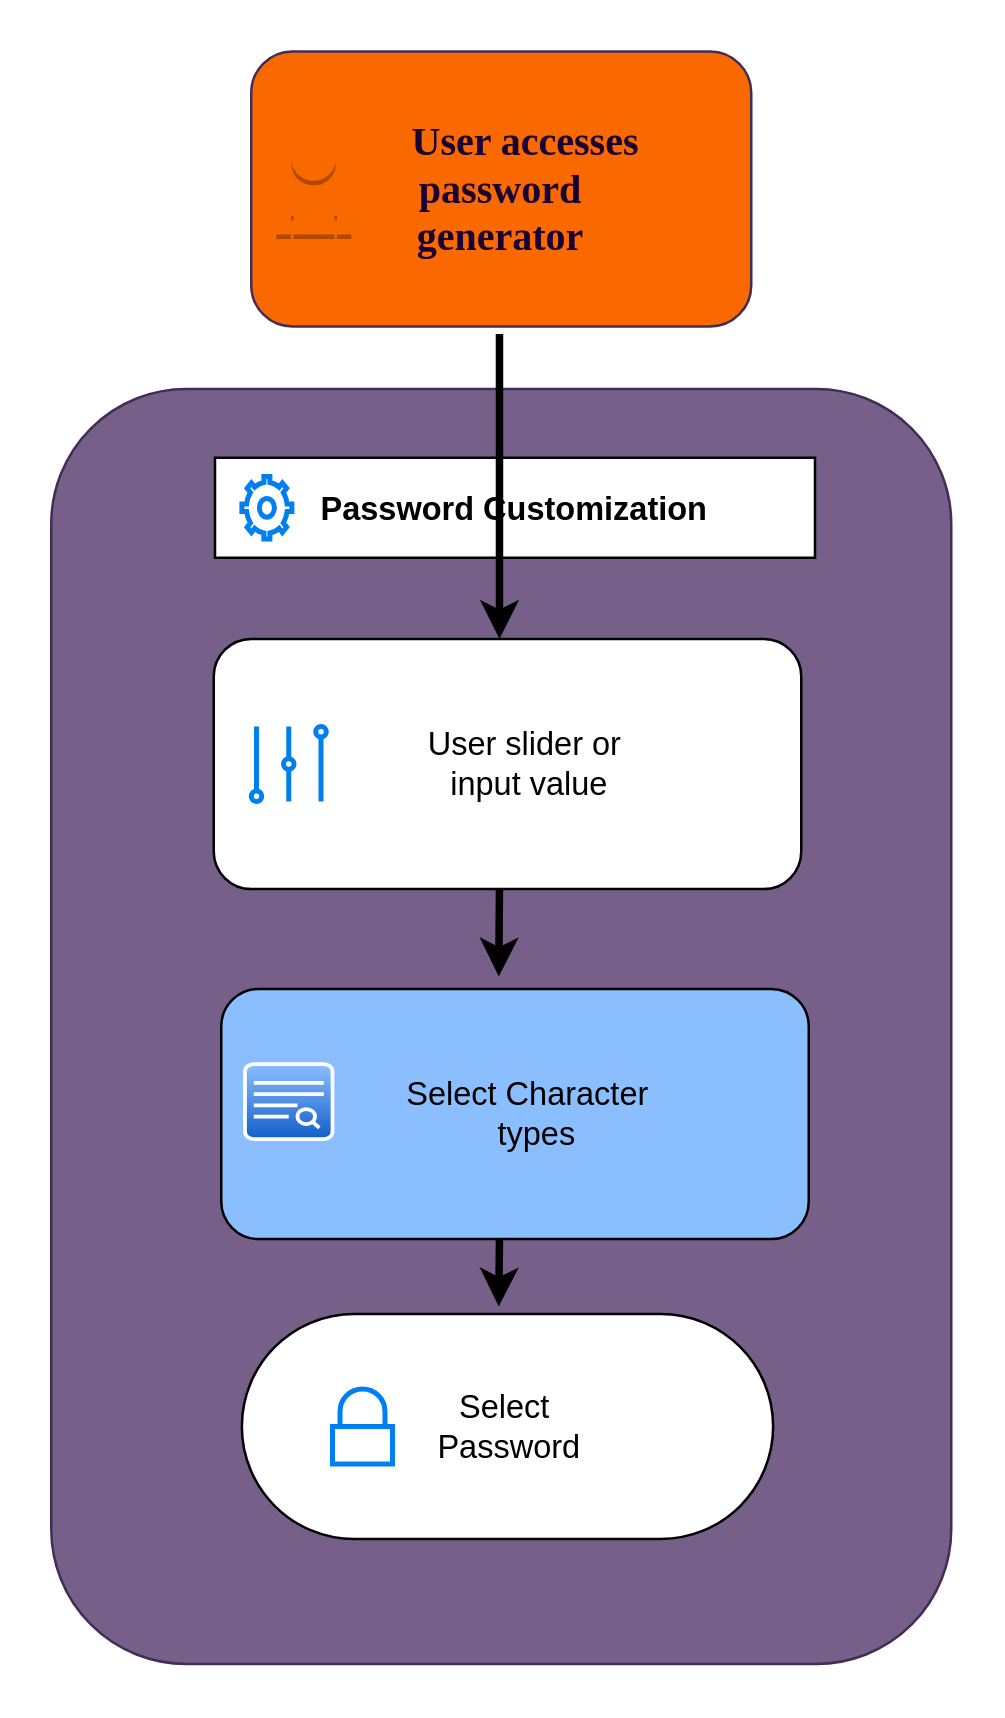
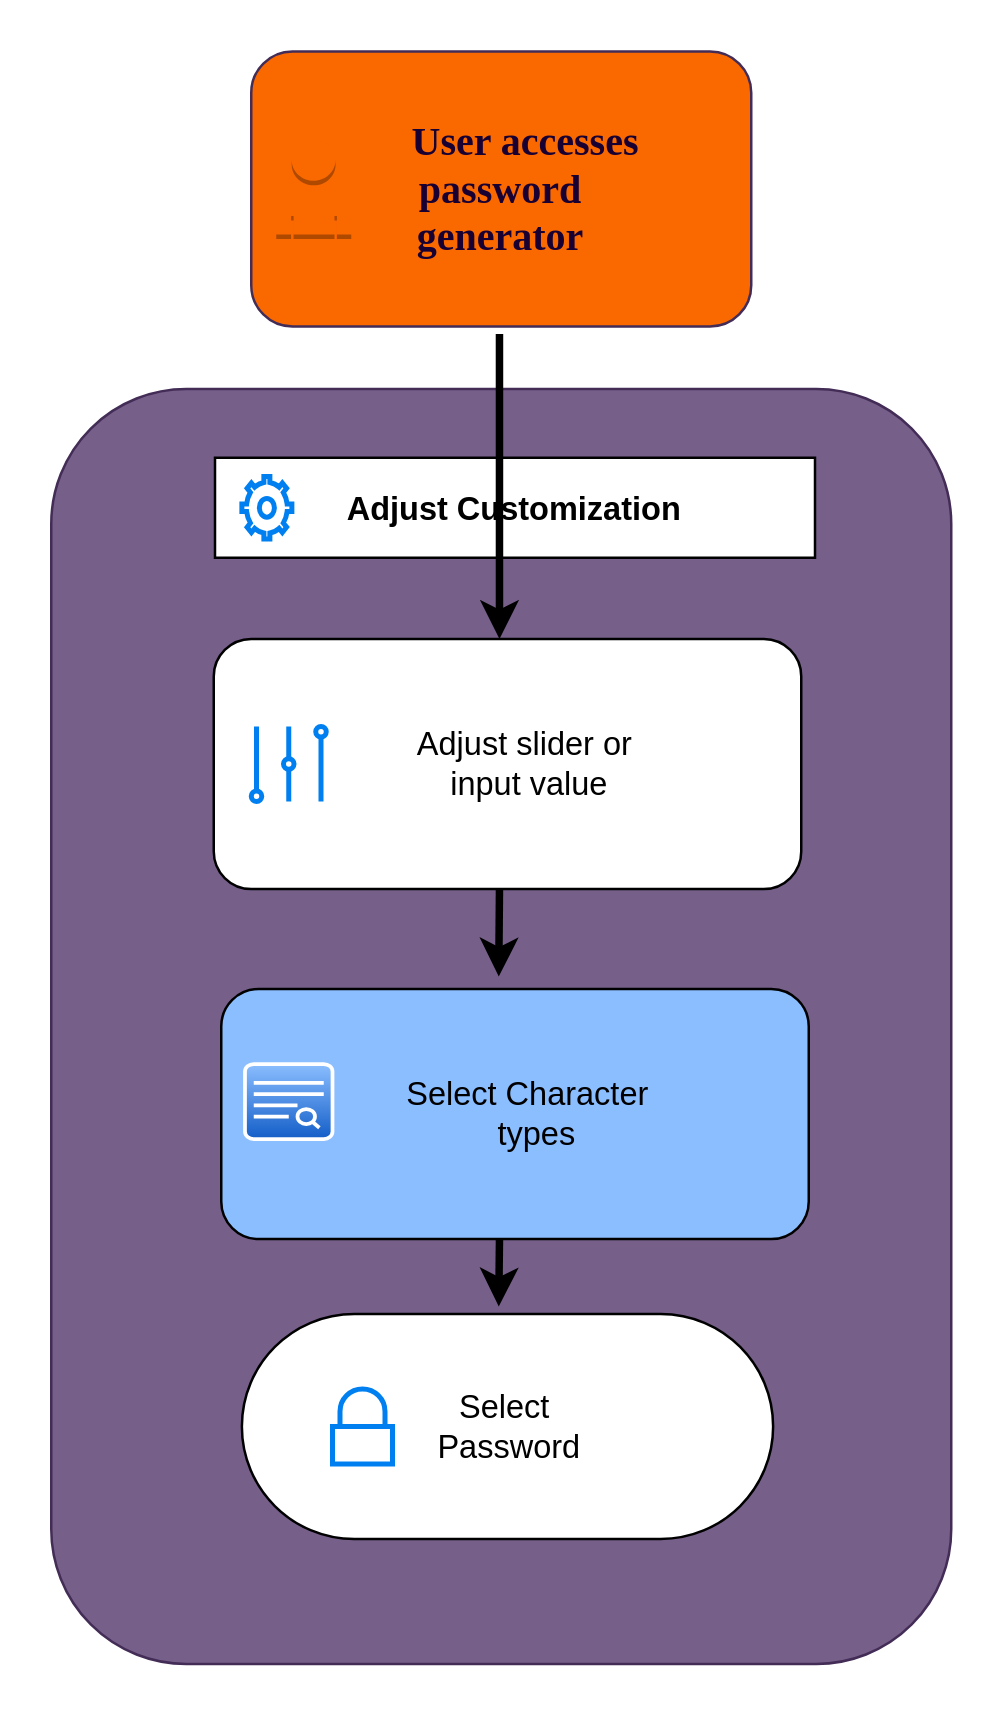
  <mxCell id="0" />
  <mxCell id="1" parent="0" />
  <mxCell id="2" value="" style="rounded=1;whiteSpace=wrap;html=1;fontSize=13;fillColor=#76608a;strokeColor=#432D57;fontColor=#ffffff;" vertex="1" parent="1"><mxGeometry x="20" y="155" width="360" height="510" as="geometry" /></mxCell>
  <mxCell id="3" value="&lt;font color=&quot;#190033&quot; face=&quot;Verdana&quot; style=&quot;font-size: 16px;&quot;&gt;&lt;b style=&quot;&quot;&gt;&amp;nbsp; &amp;nbsp; &amp;nbsp;User accesses&lt;br&gt;password &lt;br&gt;generator&lt;/b&gt;&lt;/font&gt;" style="rounded=1;whiteSpace=wrap;html=1;fillColor=#fa6800;fontColor=#ffffff;strokeColor=#432D57;" vertex="1" parent="1"><mxGeometry x="100" y="20" width="200" height="110" as="geometry" /></mxCell>
- <mxCell id="4" value="Password Customization" style="fontStyle=1;fontSize=13;" vertex="1" parent="1"><mxGeometry x="85.5" y="182.5" width="240" height="40" as="geometry" /></mxCell>
+ <mxCell id="4" value="Adjust Customization" style="fontStyle=1;fontSize=13;" vertex="1" parent="1"><mxGeometry x="85.5" y="182.5" width="240" height="40" as="geometry" /></mxCell>
  <mxCell id="5" value="" style="html=1;verticalLabelPosition=bottom;align=center;labelBackgroundColor=#ffffff;verticalAlign=top;strokeWidth=2;strokeColor=#0080F0;shadow=0;dashed=0;shape=mxgraph.ios7.icons.settings;fontSize=13;" vertex="1" parent="1"><mxGeometry x="96.25" y="190" width="20" height="25" as="geometry" /></mxCell>
- <mxCell id="6" value="&amp;nbsp; &amp;nbsp; &amp;nbsp;User slider or&amp;nbsp;&lt;br&gt;&amp;nbsp; &amp;nbsp; &amp;nbsp;input value" style="rounded=1;whiteSpace=wrap;html=1;fontSize=13;" vertex="1" parent="1"><mxGeometry x="85" y="255" width="235" height="100" as="geometry" /></mxCell>
+ <mxCell id="6" value="&amp;nbsp; &amp;nbsp; &amp;nbsp;Adjust slider or&amp;nbsp;&lt;br&gt;&amp;nbsp; &amp;nbsp; &amp;nbsp;input value" style="rounded=1;whiteSpace=wrap;html=1;fontSize=13;" vertex="1" parent="1"><mxGeometry x="85" y="255" width="235" height="100" as="geometry" /></mxCell>
  <mxCell id="7" value="" style="html=1;verticalLabelPosition=bottom;align=center;labelBackgroundColor=#ffffff;verticalAlign=top;strokeWidth=2;strokeColor=#0080F0;shadow=0;dashed=0;shape=mxgraph.ios7.icons.volume;pointerEvents=1;fontSize=13;" vertex="1" parent="1"><mxGeometry x="100" y="290" width="30" height="30" as="geometry" /></mxCell>
  <mxCell id="8" value="&amp;nbsp; &amp;nbsp; &amp;nbsp;Select Character&amp;nbsp;&amp;nbsp;&lt;br&gt;&amp;nbsp; &amp;nbsp; &amp;nbsp;types" style="rounded=1;whiteSpace=wrap;html=1;fontSize=13;fillColor=#8bbeff;" vertex="1" parent="1"><mxGeometry x="88" y="395" width="235" height="100" as="geometry" /></mxCell>
  <mxCell id="9" value="" style="verticalLabelPosition=bottom;verticalAlign=top;html=1;shadow=0;dashed=0;strokeWidth=1;shape=mxgraph.ios.iSortFindIcon;fillColor=#8BbEff;fillColor2=#135Ec8;strokeColor=#ffffff;sketch=0;fontSize=13;" vertex="1" parent="1"><mxGeometry x="97.5" y="425" width="35" height="30" as="geometry" /></mxCell>
  <mxCell id="10" value="Select&amp;nbsp;&lt;br&gt;Password" style="html=1;dashed=0;whitespace=wrap;shape=mxgraph.dfd.start;fontSize=13;" vertex="1" parent="1"><mxGeometry x="96.25" y="525" width="212.5" height="90" as="geometry" /></mxCell>
  <mxCell id="11" value="" style="html=1;verticalLabelPosition=bottom;align=center;labelBackgroundColor=#ffffff;verticalAlign=top;strokeWidth=2;strokeColor=#0080F0;shadow=0;dashed=0;shape=mxgraph.ios7.icons.locked;fontSize=13;" vertex="1" parent="1"><mxGeometry x="132.5" y="555" width="24" height="30" as="geometry" /></mxCell>
  <mxCell id="12" value="" style="outlineConnect=0;dashed=0;verticalLabelPosition=bottom;verticalAlign=top;align=center;html=1;shape=mxgraph.aws3.user;fillColor=#fa6800;fontColor=#000000;strokeColor=#C73500;movable=1;resizable=1;rotatable=1;deletable=1;editable=1;connectable=1;" vertex="1" parent="1"><mxGeometry x="110" y="55" width="30" height="40" as="geometry" /></mxCell>
  <mxCell id="13" value="" style="endArrow=classic;html=1;fontSize=14;strokeWidth=3;" edge="1" parent="1"><mxGeometry width="50" height="50" relative="1" as="geometry"><mxPoint x="199.29" y="495" as="sourcePoint" /><mxPoint x="199" y="522" as="targetPoint" /></mxGeometry></mxCell>
  <mxCell id="14" value="" style="endArrow=classic;html=1;fontSize=14;strokeWidth=3;" edge="1" parent="1"><mxGeometry width="50" height="50" relative="1" as="geometry"><mxPoint x="199.29" y="355" as="sourcePoint" /><mxPoint x="199" y="390" as="targetPoint" /></mxGeometry></mxCell>
  <mxCell id="15" value="" style="endArrow=classic;html=1;fontSize=14;strokeWidth=3;" edge="1" parent="1"><mxGeometry width="50" height="50" relative="1" as="geometry"><mxPoint x="199.29" y="133" as="sourcePoint" /><mxPoint x="199.29" y="255" as="targetPoint" /></mxGeometry></mxCell>
